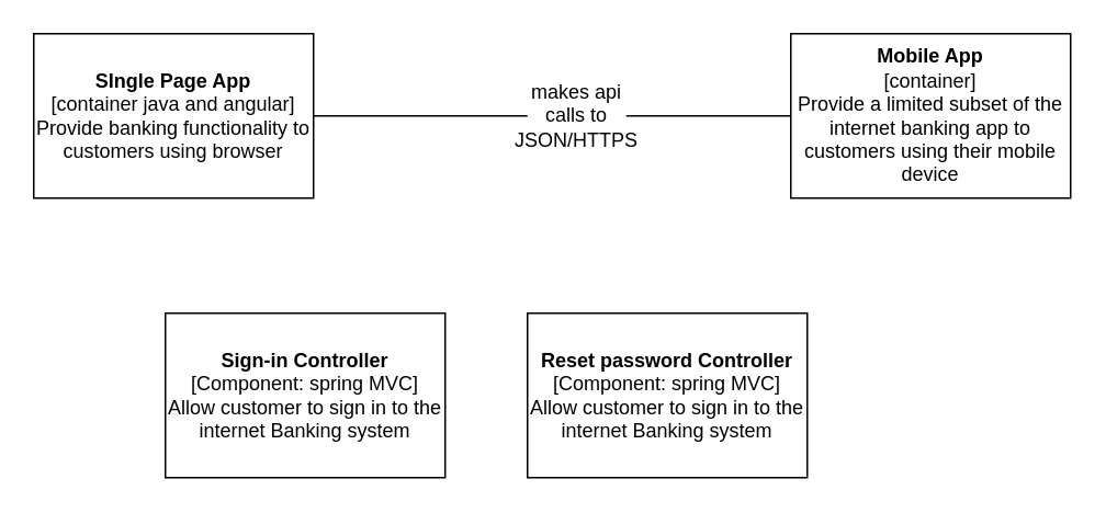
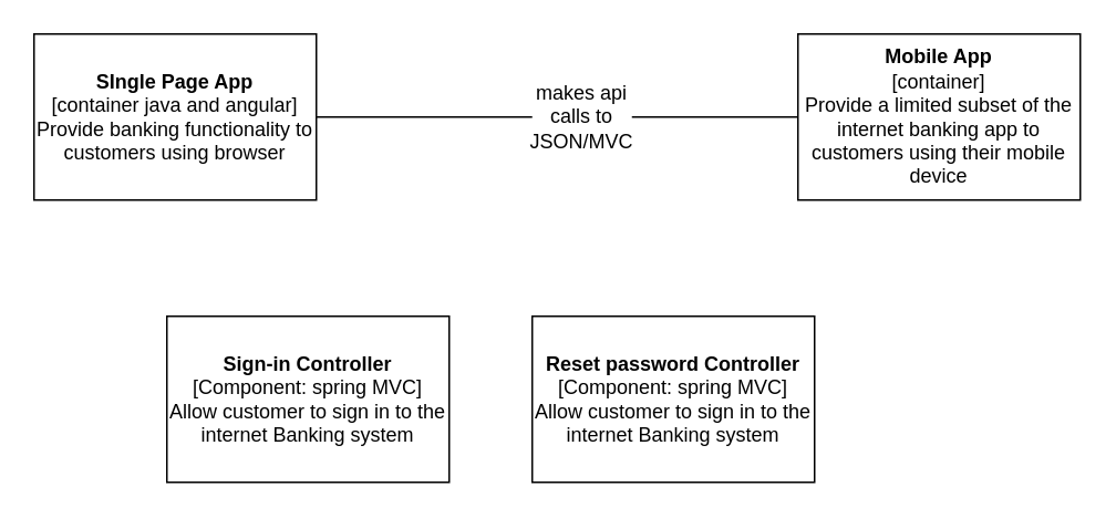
  <mxCell id="0" />
  <mxCell id="1" parent="0" />
  <mxCell id="2" value="&lt;b&gt;SIngle Page App&lt;/b&gt;&lt;br&gt;[container java and angular]&lt;br&gt;Provide banking functionality to customers using browser" style="rounded=0;whiteSpace=wrap;html=1;" vertex="1" parent="1"><mxGeometry x="20" y="20" width="170" height="100" as="geometry" /></mxCell>
  <mxCell id="3" value="&lt;b&gt;Mobile App&lt;/b&gt;&lt;br&gt;[container]&lt;br&gt;Provide a limited subset of the internet banking app to customers using their mobile device" style="rounded=0;whiteSpace=wrap;html=1;" vertex="1" parent="1"><mxGeometry x="480" y="20" width="170" height="100" as="geometry" /></mxCell>
  <mxCell id="4" value="" style="endArrow=none;html=1;rounded=0;exitX=1;exitY=0.5;exitDx=0;exitDy=0;entryX=0;entryY=0.5;entryDx=0;entryDy=0;" edge="1" parent="1" source="2" target="5"><mxGeometry width="50" height="50" relative="1" as="geometry"><mxPoint x="330" y="170" as="sourcePoint" /><mxPoint x="380" y="120" as="targetPoint" /></mxGeometry></mxCell>
- <mxCell id="5" value="makes api calls to JSON/HTTPS" style="text;html=1;strokeColor=none;fillColor=none;align=center;verticalAlign=middle;whiteSpace=wrap;rounded=0;" vertex="1" parent="1"><mxGeometry x="320" y="55" width="60" height="30" as="geometry" /></mxCell>
+ <mxCell id="5" value="makes api calls to JSON/MVC" style="text;html=1;strokeColor=none;fillColor=none;align=center;verticalAlign=middle;whiteSpace=wrap;rounded=0;" vertex="1" parent="1"><mxGeometry x="320" y="55" width="60" height="30" as="geometry" /></mxCell>
  <mxCell id="6" value="" style="endArrow=none;html=1;rounded=0;exitX=1;exitY=0.5;exitDx=0;exitDy=0;entryX=0;entryY=0.5;entryDx=0;entryDy=0;" edge="1" parent="1" source="5" target="3"><mxGeometry width="50" height="50" relative="1" as="geometry"><mxPoint x="330" y="150" as="sourcePoint" /><mxPoint x="380" y="100" as="targetPoint" /></mxGeometry></mxCell>
  <mxCell id="7" value="&lt;b&gt;Sign-in Controller&lt;/b&gt;&lt;br&gt;[Component: spring MVC]&lt;br&gt;Allow customer to sign in to the internet Banking system" style="rounded=0;whiteSpace=wrap;html=1;" vertex="1" parent="1"><mxGeometry x="100" y="190" width="170" height="100" as="geometry" /></mxCell>
  <mxCell id="8" value="&lt;b&gt;Reset password Controller&lt;/b&gt;&lt;br&gt;[Component: spring MVC]&lt;br&gt;Allow customer to sign in to the internet Banking system" style="rounded=0;whiteSpace=wrap;html=1;" vertex="1" parent="1"><mxGeometry x="320" y="190" width="170" height="100" as="geometry" /></mxCell>
